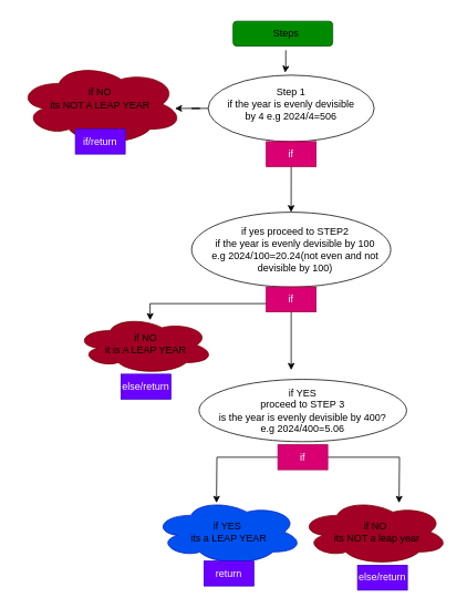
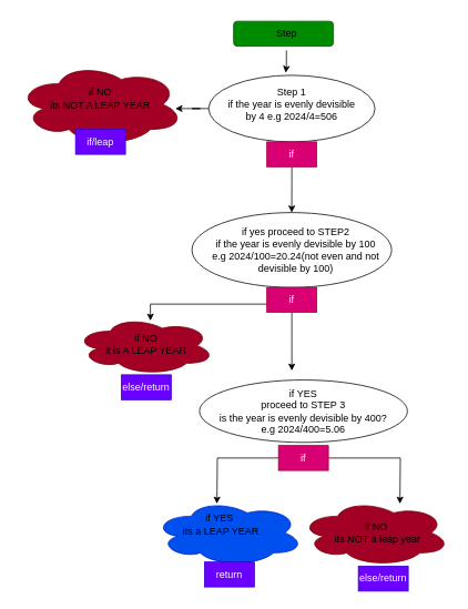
  <mxCell id="0" />
  <mxCell id="1" parent="0" />
  <mxCell id="2" value="" style="ellipse;shape=cloud;whiteSpace=wrap;html=1;fillColor=#a20025;fontColor=#ffffff;strokeColor=#6F0000;" vertex="1" parent="1"><mxGeometry x="90" y="380" width="167" height="70" as="geometry" /></mxCell>
  <mxCell id="3" value="" style="ellipse;shape=cloud;whiteSpace=wrap;html=1;fillColor=#a20025;fontColor=#ffffff;strokeColor=#6F0000;" vertex="1" parent="1"><mxGeometry x="20" y="75" width="200" height="100" as="geometry" /></mxCell>
  <mxCell id="4" value="" style="ellipse;shape=cloud;whiteSpace=wrap;html=1;fillColor=#0050ef;fontColor=#ffffff;strokeColor=#001DBC;" vertex="1" parent="1"><mxGeometry x="184" y="600" width="180" height="80" as="geometry" /></mxCell>
  <mxCell id="5" value="" style="ellipse;shape=cloud;whiteSpace=wrap;html=1;fillColor=#a20025;fontColor=#ffffff;strokeColor=#6F0000;" vertex="1" parent="1"><mxGeometry x="360" y="600" width="180" height="80" as="geometry" /></mxCell>
  <mxCell id="6" value="" style="ellipse;whiteSpace=wrap;html=1;" vertex="1" parent="1"><mxGeometry x="239" y="456.25" width="250" height="75" as="geometry" /></mxCell>
  <mxCell id="7" style="edgeStyle=orthogonalEdgeStyle;rounded=0;orthogonalLoop=1;jettySize=auto;html=1;" edge="1" parent="1" source="8"><mxGeometry relative="1" as="geometry"><mxPoint x="180" y="385" as="targetPoint" /><Array as="points"><mxPoint x="350" y="365" /><mxPoint x="180" y="365" /></Array></mxGeometry></mxCell>
  <mxCell id="8" value="" style="ellipse;whiteSpace=wrap;html=1;" vertex="1" parent="1"><mxGeometry x="230" y="255" width="240" height="90" as="geometry" /></mxCell>
  <mxCell id="9" style="edgeStyle=orthogonalEdgeStyle;rounded=0;orthogonalLoop=1;jettySize=auto;html=1;entryX=0.95;entryY=0.55;entryDx=0;entryDy=0;entryPerimeter=0;" edge="1" parent="1" source="10" target="3"><mxGeometry relative="1" as="geometry" /></mxCell>
  <mxCell id="10" value="" style="ellipse;whiteSpace=wrap;html=1;" vertex="1" parent="1"><mxGeometry x="250" y="90" width="200" height="80" as="geometry" /></mxCell>
  <mxCell id="11" value="" style="rounded=1;whiteSpace=wrap;html=1;fillColor=#008a00;fontColor=#ffffff;strokeColor=#005700;" vertex="1" parent="1"><mxGeometry x="280" y="25" width="120" height="30" as="geometry" /></mxCell>
  <mxCell id="12" style="edgeStyle=orthogonalEdgeStyle;rounded=0;orthogonalLoop=1;jettySize=auto;html=1;entryX=0.454;entryY=0.025;entryDx=0;entryDy=0;entryPerimeter=0;" edge="1" parent="1" source="13" target="14"><mxGeometry relative="1" as="geometry" /></mxCell>
- <mxCell id="13" value="Steps" style="text;html=1;strokeColor=none;fillColor=none;align=center;verticalAlign=middle;whiteSpace=wrap;rounded=0;" vertex="1" parent="1"><mxGeometry x="278.5" y="20" width="130" height="40" as="geometry" /></mxCell>
+ <mxCell id="13" value="Step" style="text;html=1;strokeColor=none;fillColor=none;align=center;verticalAlign=middle;whiteSpace=wrap;rounded=0;" vertex="1" parent="1"><mxGeometry x="278.5" y="20" width="130" height="40" as="geometry" /></mxCell>
  <mxCell id="14" value="Step 1&lt;br&gt;if the year is evenly devisible by 4 e.g 2024/4=506" style="text;html=1;align=center;verticalAlign=middle;whiteSpace=wrap;rounded=0;" vertex="1" parent="1"><mxGeometry x="270" y="85" width="160" height="80" as="geometry" /></mxCell>
  <mxCell id="15" value="if yes proceed to STEP2&lt;br&gt;if the year is evenly devisible by 100&lt;br&gt;e.g 2024/100=20.24(not even and not devisible by 100)" style="text;html=1;align=center;verticalAlign=middle;whiteSpace=wrap;rounded=0;" vertex="1" parent="1"><mxGeometry x="240" y="245" width="230" height="110" as="geometry" /></mxCell>
  <mxCell id="16" value="if NO&lt;br&gt;its NOT A LEAP YEAR" style="text;html=1;align=center;verticalAlign=middle;whiteSpace=wrap;rounded=0;" vertex="1" parent="1"><mxGeometry x="50" y="90" width="140" height="55" as="geometry" /></mxCell>
  <mxCell id="17" value="if YES&lt;br&gt;proceed to STEP 3&lt;br&gt;is the year is evenly devisible by 400?&lt;br&gt;e.g 2024/400=5.06&lt;br&gt;" style="text;html=1;strokeColor=none;fillColor=none;align=center;verticalAlign=middle;whiteSpace=wrap;rounded=0;" vertex="1" parent="1"><mxGeometry x="239" y="465" width="250" height="57.5" as="geometry" /></mxCell>
- <mxCell id="18" value="if YES&amp;nbsp;&lt;br&gt;its a LEAP YEAR" style="text;html=1;strokeColor=none;fillColor=none;align=center;verticalAlign=middle;whiteSpace=wrap;rounded=0;" vertex="1" parent="1"><mxGeometry x="205" y="625" width="140" height="30" as="geometry" /></mxCell>
+ <mxCell id="18" value="if YES&amp;nbsp;&lt;br&gt;its a LEAP YEAR" style="text;html=1;strokeColor=none;fillColor=none;align=center;verticalAlign=middle;whiteSpace=wrap;rounded=0;" vertex="1" parent="1"><mxGeometry x="195" y="615" width="140" height="30" as="geometry" /></mxCell>
  <mxCell id="19" value="if NO&amp;nbsp;&lt;br&gt;its NOT a leap year" style="text;html=1;strokeColor=none;fillColor=none;align=center;verticalAlign=middle;whiteSpace=wrap;rounded=0;" vertex="1" parent="1"><mxGeometry x="380" y="615" width="147" height="50" as="geometry" /></mxCell>
  <mxCell id="20" value="if NO&lt;br&gt;it is A LEAP YEAR" style="text;html=1;strokeColor=none;fillColor=none;align=center;verticalAlign=middle;whiteSpace=wrap;rounded=0;rotation=0;" vertex="1" parent="1"><mxGeometry x="110" y="375" width="130" height="75" as="geometry" /></mxCell>
  <mxCell id="21" style="edgeStyle=orthogonalEdgeStyle;rounded=0;orthogonalLoop=1;jettySize=auto;html=1;entryX=0.478;entryY=0.091;entryDx=0;entryDy=0;entryPerimeter=0;" edge="1" parent="1" source="22" target="15"><mxGeometry relative="1" as="geometry" /></mxCell>
  <mxCell id="22" value="if" style="text;html=1;strokeColor=#A50040;fillColor=#d80073;align=center;verticalAlign=middle;whiteSpace=wrap;rounded=0;fontColor=#ffffff;" vertex="1" parent="1"><mxGeometry x="320" y="170" width="60" height="30" as="geometry" /></mxCell>
  <mxCell id="23" style="edgeStyle=orthogonalEdgeStyle;rounded=0;orthogonalLoop=1;jettySize=auto;html=1;" edge="1" parent="1" source="24"><mxGeometry relative="1" as="geometry"><mxPoint x="350" y="445" as="targetPoint" /></mxGeometry></mxCell>
  <mxCell id="24" value="if" style="text;html=1;strokeColor=#A50040;fillColor=#d80073;align=center;verticalAlign=middle;whiteSpace=wrap;rounded=0;fontColor=#ffffff;" vertex="1" parent="1"><mxGeometry x="320" y="345" width="60" height="30" as="geometry" /></mxCell>
  <mxCell id="25" style="edgeStyle=orthogonalEdgeStyle;rounded=0;orthogonalLoop=1;jettySize=auto;html=1;" edge="1" parent="1" source="27"><mxGeometry relative="1" as="geometry"><mxPoint x="260" y="605" as="targetPoint" /></mxGeometry></mxCell>
  <mxCell id="26" style="edgeStyle=orthogonalEdgeStyle;rounded=0;orthogonalLoop=1;jettySize=auto;html=1;" edge="1" parent="1" source="27"><mxGeometry relative="1" as="geometry"><mxPoint x="480" y="605" as="targetPoint" /></mxGeometry></mxCell>
  <mxCell id="27" value="if" style="text;html=1;strokeColor=#A50040;fillColor=#d80073;align=center;verticalAlign=middle;whiteSpace=wrap;rounded=0;fontColor=#ffffff;" vertex="1" parent="1"><mxGeometry x="334" y="535" width="60" height="30" as="geometry" /></mxCell>
- <mxCell id="28" value="if/return" style="text;html=1;strokeColor=#3700CC;fillColor=#6a00ff;align=center;verticalAlign=middle;whiteSpace=wrap;rounded=0;fontColor=#ffffff;" vertex="1" parent="1"><mxGeometry x="90" y="155" width="60" height="30" as="geometry" /></mxCell>
+ <mxCell id="28" value="if/leap" style="text;html=1;strokeColor=#3700CC;fillColor=#6a00ff;align=center;verticalAlign=middle;whiteSpace=wrap;rounded=0;fontColor=#ffffff;" vertex="1" parent="1"><mxGeometry x="90" y="155" width="60" height="30" as="geometry" /></mxCell>
  <mxCell id="29" value="else/return" style="text;html=1;strokeColor=#3700CC;fillColor=#6a00ff;align=center;verticalAlign=middle;whiteSpace=wrap;rounded=0;fontColor=#ffffff;" vertex="1" parent="1"><mxGeometry x="430" y="680" width="60" height="30" as="geometry" /></mxCell>
  <mxCell id="30" value="return" style="text;html=1;strokeColor=#3700CC;fillColor=#6a00ff;align=center;verticalAlign=middle;whiteSpace=wrap;rounded=0;fontColor=#ffffff;" vertex="1" parent="1"><mxGeometry x="245" y="675" width="60" height="30" as="geometry" /></mxCell>
  <mxCell id="31" style="edgeStyle=orthogonalEdgeStyle;rounded=0;orthogonalLoop=1;jettySize=auto;html=1;exitX=0.5;exitY=1;exitDx=0;exitDy=0;" edge="1" parent="1" source="27" target="27"><mxGeometry relative="1" as="geometry" /></mxCell>
  <mxCell id="32" value="else/return" style="text;html=1;strokeColor=#3700CC;fillColor=#6a00ff;align=center;verticalAlign=middle;whiteSpace=wrap;rounded=0;fontColor=#ffffff;" vertex="1" parent="1"><mxGeometry x="145" y="450" width="60" height="30" as="geometry" /></mxCell>
